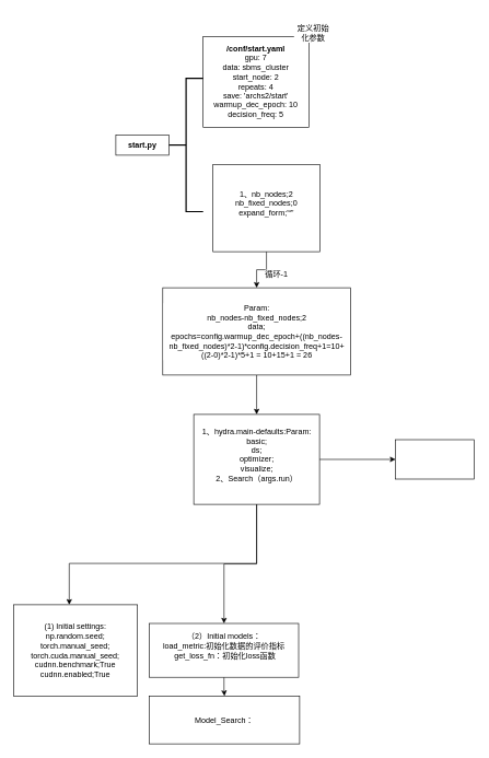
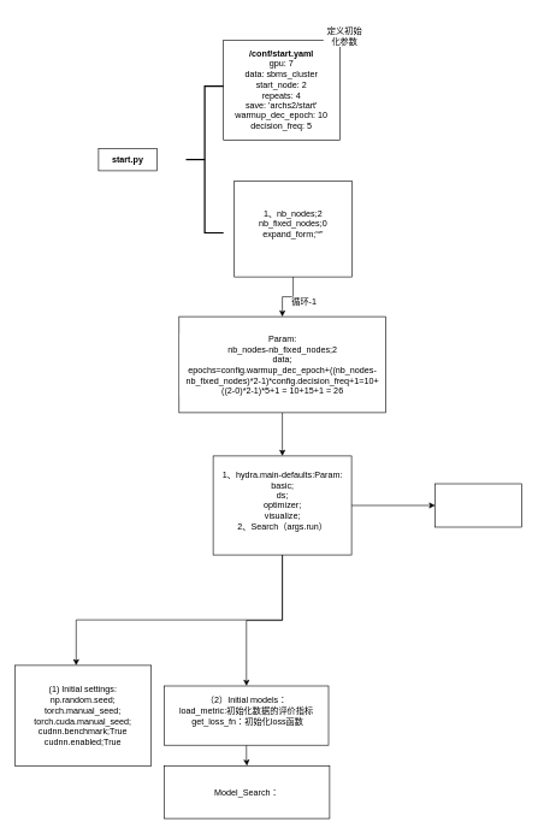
  <mxCell id="0" />
  <mxCell id="1" parent="0" />
- <mxCell id="2" value="&lt;b&gt;start.py&lt;/b&gt;" style="rounded=0;whiteSpace=wrap;html=1;" vertex="1" parent="1"><mxGeometry x="176" y="205" width="81" height="31" as="geometry" /></mxCell>
+ <mxCell id="2" value="&lt;b&gt;start.py&lt;/b&gt;" style="rounded=0;whiteSpace=wrap;html=1;" vertex="1" parent="1"><mxGeometry x="136" y="205" width="81" height="31" as="geometry" /></mxCell>
  <mxCell id="3" value="&lt;div&gt;&lt;b&gt;/conf/start.yaml&lt;/b&gt;&lt;/div&gt;&lt;div&gt;&lt;span style=&quot;background-color: initial;&quot;&gt;gpu: 7&lt;/span&gt;&lt;/div&gt;&lt;div&gt;data: sbms_cluster&lt;/div&gt;&lt;div&gt;start_node: 2&lt;/div&gt;&lt;div&gt;repeats: 4&lt;/div&gt;&lt;div&gt;save: 'archs2/start'&lt;/div&gt;&lt;div&gt;warmup_dec_epoch: 10&lt;/div&gt;&lt;div&gt;decision_freq: 5&lt;/div&gt;" style="whiteSpace=wrap;html=1;rounded=0;" vertex="1" parent="1"><mxGeometry x="309" y="55" width="161" height="138.88" as="geometry" /></mxCell>
  <mxCell id="4" value="定义初始化参数" style="text;html=1;strokeColor=none;fillColor=none;align=center;verticalAlign=middle;whiteSpace=wrap;rounded=0;labelBackgroundColor=#FFFFFF;fontSize=12;" vertex="1" parent="1"><mxGeometry x="447" y="20" width="60" height="59" as="geometry" /></mxCell>
  <mxCell id="5" value="" style="strokeWidth=2;html=1;shape=mxgraph.flowchart.annotation_2;align=left;labelPosition=right;pointerEvents=1;labelBackgroundColor=#FFFFFF;fontSize=12;" vertex="1" parent="1"><mxGeometry x="257" y="119.01" width="52" height="202.99" as="geometry" /></mxCell>
  <mxCell id="6" value="" style="edgeStyle=orthogonalEdgeStyle;rounded=0;orthogonalLoop=1;jettySize=auto;html=1;fontSize=12;" edge="1" parent="1" source="7" target="9"><mxGeometry relative="1" as="geometry" /></mxCell>
  <mxCell id="7" value="1、nb_nodes;2&lt;div&gt;nb_fixed_nodes;0&lt;/div&gt;&lt;div&gt;expand_form;'“”&lt;/div&gt;&lt;div&gt;&lt;br&gt;&lt;/div&gt;" style="rounded=0;whiteSpace=wrap;html=1;labelBackgroundColor=#FFFFFF;fontSize=12;strokeColor=default;" vertex="1" parent="1"><mxGeometry x="324" y="250" width="163" height="133" as="geometry" /></mxCell>
  <mxCell id="8" value="" style="edgeStyle=orthogonalEdgeStyle;rounded=0;orthogonalLoop=1;jettySize=auto;html=1;fontSize=12;" edge="1" parent="1" source="9" target="14"><mxGeometry relative="1" as="geometry" /></mxCell>
  <mxCell id="9" value="Param:&lt;br&gt;&lt;div&gt;nb_nodes-nb_fixed_nodes;2&lt;/div&gt;&lt;div&gt;data;&lt;/div&gt;&lt;div&gt;epochs=config.warmup_dec_epoch+((nb_nodes-nb_fixed_nodes)*2-1)*config.decision_freq+1=10+((2-0)*2-1)*5+1 = 10+15+1 = 26&lt;/div&gt;" style="rounded=0;whiteSpace=wrap;html=1;labelBackgroundColor=#FFFFFF;fontSize=12;strokeColor=default;" vertex="1" parent="1"><mxGeometry x="247.5" y="438" width="286" height="133" as="geometry" /></mxCell>
  <mxCell id="10" value="循环-1" style="text;html=1;strokeColor=none;fillColor=none;align=center;verticalAlign=middle;whiteSpace=wrap;rounded=0;labelBackgroundColor=#FFFFFF;fontSize=12;" vertex="1" parent="1"><mxGeometry x="391" y="403" width="60" height="30" as="geometry" /></mxCell>
  <mxCell id="11" value="" style="edgeStyle=orthogonalEdgeStyle;rounded=0;orthogonalLoop=1;jettySize=auto;html=1;fontSize=12;" edge="1" parent="1" source="14" target="15"><mxGeometry relative="1" as="geometry" /></mxCell>
  <mxCell id="12" value="" style="edgeStyle=orthogonalEdgeStyle;rounded=0;orthogonalLoop=1;jettySize=auto;html=1;fontSize=12;exitX=0.5;exitY=1;exitDx=0;exitDy=0;" edge="1" parent="1" source="14" target="16"><mxGeometry relative="1" as="geometry"><Array as="points"><mxPoint x="391" y="858" /><mxPoint x="105" y="858" /></Array></mxGeometry></mxCell>
  <mxCell id="13" value="" style="edgeStyle=orthogonalEdgeStyle;rounded=0;orthogonalLoop=1;jettySize=auto;html=1;fontSize=12;" edge="1" parent="1" source="14" target="18"><mxGeometry relative="1" as="geometry" /></mxCell>
  <mxCell id="14" value="1、hydra.main-defaults:Param:&lt;div&gt;basic;&lt;/div&gt;&lt;div&gt;ds;&lt;/div&gt;&lt;div&gt;optimizer;&lt;/div&gt;&lt;div&gt;visualize;&lt;/div&gt;&lt;div&gt;2、Search（args.run）&lt;/div&gt;&lt;div&gt;&lt;br&gt;&lt;/div&gt;" style="whiteSpace=wrap;html=1;rounded=0;labelBackgroundColor=#FFFFFF;" vertex="1" parent="1"><mxGeometry x="294.69" y="631" width="191.62" height="137" as="geometry" /></mxCell>
  <mxCell id="15" value="" style="whiteSpace=wrap;html=1;rounded=0;labelBackgroundColor=#FFFFFF;" vertex="1" parent="1"><mxGeometry x="602.12" y="669.5" width="120" height="60" as="geometry" /></mxCell>
  <mxCell id="16" value="&lt;div&gt;(1) Initial settings:&lt;/div&gt;&lt;div&gt;np.random.seed;&lt;/div&gt;&lt;div&gt;torch.manual_seed;&lt;/div&gt;&lt;div&gt;torch.cuda.manual_seed;&lt;/div&gt;&lt;div&gt;cudnn.benchmark;True&lt;/div&gt;&lt;div&gt;cudnn.enabled;True&lt;/div&gt;" style="whiteSpace=wrap;html=1;rounded=0;labelBackgroundColor=#FFFFFF;" vertex="1" parent="1"><mxGeometry x="20" y="921" width="189" height="139" as="geometry" /></mxCell>
  <mxCell id="17" value="" style="edgeStyle=orthogonalEdgeStyle;rounded=0;orthogonalLoop=1;jettySize=auto;html=1;fontSize=12;" edge="1" parent="1" source="18" target="19"><mxGeometry relative="1" as="geometry" /></mxCell>
  <mxCell id="18" value="&lt;div&gt;（2）Initial models：&lt;/div&gt;&lt;div&gt;load_metric:初始化数据的评价指标&lt;/div&gt;&lt;div&gt;&amp;nbsp;get_loss_fn：初始化loss函数&lt;/div&gt;&lt;div&gt;&lt;br&gt;&lt;/div&gt;" style="whiteSpace=wrap;html=1;rounded=0;labelBackgroundColor=#FFFFFF;align=center;" vertex="1" parent="1"><mxGeometry x="227" y="949.5" width="227.5" height="82" as="geometry" /></mxCell>
  <mxCell id="19" value="Model_Search：" style="whiteSpace=wrap;html=1;rounded=0;labelBackgroundColor=#FFFFFF;" vertex="1" parent="1"><mxGeometry x="227" y="1060" width="229" height="73" as="geometry" /></mxCell>
